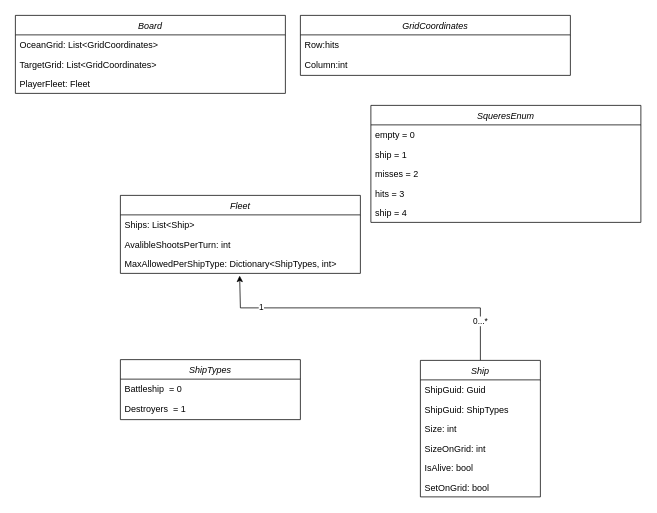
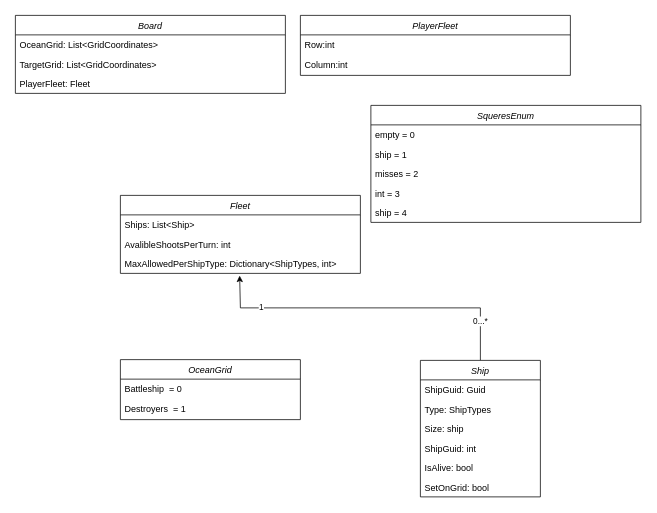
  <mxCell id="0" />
  <mxCell id="1" parent="0" />
  <mxCell id="2" style="edgeStyle=orthogonalEdgeStyle;rounded=0;orthogonalLoop=1;jettySize=auto;html=1;entryX=0.497;entryY=1.115;entryDx=0;entryDy=0;entryPerimeter=0;" parent="1" source="5" target="18" edge="1"><mxGeometry relative="1" as="geometry"><Array as="points"><mxPoint x="640" y="410" /><mxPoint x="320" y="410" /></Array></mxGeometry></mxCell>
  <mxCell id="3" value="1" style="edgeLabel;html=1;align=center;verticalAlign=middle;resizable=0;points=[];" parent="2" vertex="1" connectable="0"><mxGeometry x="0.677" y="-2" relative="1" as="geometry"><mxPoint as="offset" /></mxGeometry></mxCell>
  <mxCell id="4" value="0...*" style="edgeLabel;html=1;align=center;verticalAlign=middle;resizable=0;points=[];" parent="2" vertex="1" connectable="0"><mxGeometry x="-0.754" y="1" relative="1" as="geometry"><mxPoint as="offset" /></mxGeometry></mxCell>
  <mxCell id="5" value="Ship" style="swimlane;fontStyle=2;align=center;verticalAlign=top;childLayout=stackLayout;horizontal=1;startSize=26;horizontalStack=0;resizeParent=1;resizeLast=0;collapsible=1;marginBottom=0;rounded=0;shadow=0;strokeWidth=1;" parent="1" vertex="1"><mxGeometry x="560" y="480" width="160" height="182" as="geometry"><mxRectangle x="230" y="140" width="160" height="26" as="alternateBounds" /></mxGeometry></mxCell>
  <mxCell id="6" value="ShipGuid: Guid&#10;" style="text;align=left;verticalAlign=top;spacingLeft=4;spacingRight=4;overflow=hidden;rotatable=0;points=[[0,0.5],[1,0.5]];portConstraint=eastwest;" parent="5" vertex="1"><mxGeometry y="26" width="160" height="26" as="geometry" /></mxCell>
- <mxCell id="7" value="ShipGuid: ShipTypes" style="text;align=left;verticalAlign=top;spacingLeft=4;spacingRight=4;overflow=hidden;rotatable=0;points=[[0,0.5],[1,0.5]];portConstraint=eastwest;" vertex="1" parent="5"><mxGeometry y="52" width="160" height="26" as="geometry" /></mxCell>
- <mxCell id="8" value="Size: int" style="text;align=left;verticalAlign=top;spacingLeft=4;spacingRight=4;overflow=hidden;rotatable=0;points=[[0,0.5],[1,0.5]];portConstraint=eastwest;rounded=0;shadow=0;html=0;" parent="5" vertex="1"><mxGeometry y="78" width="160" height="26" as="geometry" /></mxCell>
- <mxCell id="9" value="SizeOnGrid: int" style="text;align=left;verticalAlign=top;spacingLeft=4;spacingRight=4;overflow=hidden;rotatable=0;points=[[0,0.5],[1,0.5]];portConstraint=eastwest;rounded=0;shadow=0;html=0;" parent="5" vertex="1"><mxGeometry y="104" width="160" height="26" as="geometry" /></mxCell>
+ <mxCell id="7" value="Type: ShipTypes" style="text;align=left;verticalAlign=top;spacingLeft=4;spacingRight=4;overflow=hidden;rotatable=0;points=[[0,0.5],[1,0.5]];portConstraint=eastwest;" vertex="1" parent="5"><mxGeometry y="52" width="160" height="26" as="geometry" /></mxCell>
+ <mxCell id="8" value="Size: ship" style="text;align=left;verticalAlign=top;spacingLeft=4;spacingRight=4;overflow=hidden;rotatable=0;points=[[0,0.5],[1,0.5]];portConstraint=eastwest;rounded=0;shadow=0;html=0;" parent="5" vertex="1"><mxGeometry y="78" width="160" height="26" as="geometry" /></mxCell>
+ <mxCell id="9" value="ShipGuid: int" style="text;align=left;verticalAlign=top;spacingLeft=4;spacingRight=4;overflow=hidden;rotatable=0;points=[[0,0.5],[1,0.5]];portConstraint=eastwest;rounded=0;shadow=0;html=0;" parent="5" vertex="1"><mxGeometry y="104" width="160" height="26" as="geometry" /></mxCell>
  <mxCell id="10" value="IsAlive: bool" style="text;align=left;verticalAlign=top;spacingLeft=4;spacingRight=4;overflow=hidden;rotatable=0;points=[[0,0.5],[1,0.5]];portConstraint=eastwest;rounded=0;shadow=0;html=0;" parent="5" vertex="1"><mxGeometry y="130" width="160" height="26" as="geometry" /></mxCell>
  <mxCell id="11" value="SetOnGrid: bool" style="text;align=left;verticalAlign=top;spacingLeft=4;spacingRight=4;overflow=hidden;rotatable=0;points=[[0,0.5],[1,0.5]];portConstraint=eastwest;rounded=0;shadow=0;html=0;" parent="5" vertex="1"><mxGeometry y="156" width="160" height="26" as="geometry" /></mxCell>
- <mxCell id="12" value="GridCoordinates" style="swimlane;fontStyle=2;align=center;verticalAlign=top;childLayout=stackLayout;horizontal=1;startSize=26;horizontalStack=0;resizeParent=1;resizeLast=0;collapsible=1;marginBottom=0;rounded=0;shadow=0;strokeWidth=1;" parent="1" vertex="1"><mxGeometry x="400" y="20" width="360" height="80" as="geometry"><mxRectangle x="230" y="140" width="160" height="26" as="alternateBounds" /></mxGeometry></mxCell>
- <mxCell id="13" value="Row:hits&#10;" style="text;align=left;verticalAlign=top;spacingLeft=4;spacingRight=4;overflow=hidden;rotatable=0;points=[[0,0.5],[1,0.5]];portConstraint=eastwest;rounded=0;shadow=0;html=0;" parent="12" vertex="1"><mxGeometry y="26" width="360" height="26" as="geometry" /></mxCell>
+ <mxCell id="12" value="PlayerFleet" style="swimlane;fontStyle=2;align=center;verticalAlign=top;childLayout=stackLayout;horizontal=1;startSize=26;horizontalStack=0;resizeParent=1;resizeLast=0;collapsible=1;marginBottom=0;rounded=0;shadow=0;strokeWidth=1;" parent="1" vertex="1"><mxGeometry x="400" y="20" width="360" height="80" as="geometry"><mxRectangle x="230" y="140" width="160" height="26" as="alternateBounds" /></mxGeometry></mxCell>
+ <mxCell id="13" value="Row:int&#10;" style="text;align=left;verticalAlign=top;spacingLeft=4;spacingRight=4;overflow=hidden;rotatable=0;points=[[0,0.5],[1,0.5]];portConstraint=eastwest;rounded=0;shadow=0;html=0;" parent="12" vertex="1"><mxGeometry y="26" width="360" height="26" as="geometry" /></mxCell>
  <mxCell id="14" value="Column:int&#10;" style="text;align=left;verticalAlign=top;spacingLeft=4;spacingRight=4;overflow=hidden;rotatable=0;points=[[0,0.5],[1,0.5]];portConstraint=eastwest;rounded=0;shadow=0;html=0;" vertex="1" parent="12"><mxGeometry y="52" width="360" height="26" as="geometry" /></mxCell>
  <mxCell id="15" value="Fleet" style="swimlane;fontStyle=2;align=center;verticalAlign=top;childLayout=stackLayout;horizontal=1;startSize=26;horizontalStack=0;resizeParent=1;resizeLast=0;collapsible=1;marginBottom=0;rounded=0;shadow=0;strokeWidth=1;" parent="1" vertex="1"><mxGeometry x="160" y="260" width="320" height="104" as="geometry"><mxRectangle x="230" y="140" width="160" height="26" as="alternateBounds" /></mxGeometry></mxCell>
  <mxCell id="16" value="Ships: List&lt;Ship&gt;" style="text;align=left;verticalAlign=top;spacingLeft=4;spacingRight=4;overflow=hidden;rotatable=0;points=[[0,0.5],[1,0.5]];portConstraint=eastwest;" parent="15" vertex="1"><mxGeometry y="26" width="320" height="26" as="geometry" /></mxCell>
  <mxCell id="17" value="AvalibleShootsPerTurn: int" style="text;align=left;verticalAlign=top;spacingLeft=4;spacingRight=4;overflow=hidden;rotatable=0;points=[[0,0.5],[1,0.5]];portConstraint=eastwest;rounded=0;shadow=0;html=0;" parent="15" vertex="1"><mxGeometry y="52" width="320" height="26" as="geometry" /></mxCell>
  <mxCell id="18" value="MaxAllowedPerShipType: Dictionary&lt;ShipTypes, int&gt;" style="text;align=left;verticalAlign=top;spacingLeft=4;spacingRight=4;overflow=hidden;rotatable=0;points=[[0,0.5],[1,0.5]];portConstraint=eastwest;rounded=0;shadow=0;html=0;" parent="15" vertex="1"><mxGeometry y="78" width="320" height="26" as="geometry" /></mxCell>
  <mxCell id="19" value="SqueresEnum" style="swimlane;fontStyle=2;align=center;verticalAlign=top;childLayout=stackLayout;horizontal=1;startSize=26;horizontalStack=0;resizeParent=1;resizeLast=0;collapsible=1;marginBottom=0;rounded=0;shadow=0;strokeWidth=1;" parent="1" vertex="1"><mxGeometry x="494" y="140" width="360" height="156" as="geometry"><mxRectangle x="230" y="140" width="160" height="26" as="alternateBounds" /></mxGeometry></mxCell>
  <mxCell id="20" value="empty = 0&#10;" style="text;align=left;verticalAlign=top;spacingLeft=4;spacingRight=4;overflow=hidden;rotatable=0;points=[[0,0.5],[1,0.5]];portConstraint=eastwest;" parent="19" vertex="1"><mxGeometry y="26" width="360" height="26" as="geometry" /></mxCell>
  <mxCell id="21" value="ship = 1&#10;" style="text;align=left;verticalAlign=top;spacingLeft=4;spacingRight=4;overflow=hidden;rotatable=0;points=[[0,0.5],[1,0.5]];portConstraint=eastwest;" parent="19" vertex="1"><mxGeometry y="52" width="360" height="26" as="geometry" /></mxCell>
  <mxCell id="22" value="misses = 2&#10;" style="text;align=left;verticalAlign=top;spacingLeft=4;spacingRight=4;overflow=hidden;rotatable=0;points=[[0,0.5],[1,0.5]];portConstraint=eastwest;" parent="19" vertex="1"><mxGeometry y="78" width="360" height="26" as="geometry" /></mxCell>
- <mxCell id="23" value="hits = 3&#10;" style="text;align=left;verticalAlign=top;spacingLeft=4;spacingRight=4;overflow=hidden;rotatable=0;points=[[0,0.5],[1,0.5]];portConstraint=eastwest;" parent="19" vertex="1"><mxGeometry y="104" width="360" height="26" as="geometry" /></mxCell>
+ <mxCell id="23" value="int = 3&#10;" style="text;align=left;verticalAlign=top;spacingLeft=4;spacingRight=4;overflow=hidden;rotatable=0;points=[[0,0.5],[1,0.5]];portConstraint=eastwest;" parent="19" vertex="1"><mxGeometry y="104" width="360" height="26" as="geometry" /></mxCell>
  <mxCell id="24" value="ship = 4&#10;" style="text;align=left;verticalAlign=top;spacingLeft=4;spacingRight=4;overflow=hidden;rotatable=0;points=[[0,0.5],[1,0.5]];portConstraint=eastwest;" parent="19" vertex="1"><mxGeometry y="130" width="360" height="26" as="geometry" /></mxCell>
- <mxCell id="25" value="ShipTypes" style="swimlane;fontStyle=2;align=center;verticalAlign=top;childLayout=stackLayout;horizontal=1;startSize=26;horizontalStack=0;resizeParent=1;resizeLast=0;collapsible=1;marginBottom=0;rounded=0;shadow=0;strokeWidth=1;" parent="1" vertex="1"><mxGeometry x="160" y="479" width="240" height="80" as="geometry"><mxRectangle x="230" y="140" width="160" height="26" as="alternateBounds" /></mxGeometry></mxCell>
+ <mxCell id="25" value="OceanGrid" style="swimlane;fontStyle=2;align=center;verticalAlign=top;childLayout=stackLayout;horizontal=1;startSize=26;horizontalStack=0;resizeParent=1;resizeLast=0;collapsible=1;marginBottom=0;rounded=0;shadow=0;strokeWidth=1;" parent="1" vertex="1"><mxGeometry x="160" y="479" width="240" height="80" as="geometry"><mxRectangle x="230" y="140" width="160" height="26" as="alternateBounds" /></mxGeometry></mxCell>
  <mxCell id="26" value="Battleship  = 0&#10;" style="text;align=left;verticalAlign=top;spacingLeft=4;spacingRight=4;overflow=hidden;rotatable=0;points=[[0,0.5],[1,0.5]];portConstraint=eastwest;" parent="25" vertex="1"><mxGeometry y="26" width="240" height="26" as="geometry" /></mxCell>
  <mxCell id="27" value="Destroyers  = 1&#10;" style="text;align=left;verticalAlign=top;spacingLeft=4;spacingRight=4;overflow=hidden;rotatable=0;points=[[0,0.5],[1,0.5]];portConstraint=eastwest;" parent="25" vertex="1"><mxGeometry y="52" width="240" height="26" as="geometry" /></mxCell>
  <mxCell id="28" value="Board" style="swimlane;fontStyle=2;align=center;verticalAlign=top;childLayout=stackLayout;horizontal=1;startSize=26;horizontalStack=0;resizeParent=1;resizeLast=0;collapsible=1;marginBottom=0;rounded=0;shadow=0;strokeWidth=1;" vertex="1" parent="1"><mxGeometry x="20" y="20" width="360" height="104" as="geometry"><mxRectangle x="230" y="140" width="160" height="26" as="alternateBounds" /></mxGeometry></mxCell>
  <mxCell id="29" value="OceanGrid: List&lt;GridCoordinates&gt;" style="text;align=left;verticalAlign=top;spacingLeft=4;spacingRight=4;overflow=hidden;rotatable=0;points=[[0,0.5],[1,0.5]];portConstraint=eastwest;" vertex="1" parent="28"><mxGeometry y="26" width="360" height="26" as="geometry" /></mxCell>
  <mxCell id="30" value="TargetGrid: List&lt;GridCoordinates&gt;" style="text;align=left;verticalAlign=top;spacingLeft=4;spacingRight=4;overflow=hidden;rotatable=0;points=[[0,0.5],[1,0.5]];portConstraint=eastwest;rounded=0;shadow=0;html=0;" vertex="1" parent="28"><mxGeometry y="52" width="360" height="26" as="geometry" /></mxCell>
  <mxCell id="31" value="PlayerFleet: Fleet" style="text;align=left;verticalAlign=top;spacingLeft=4;spacingRight=4;overflow=hidden;rotatable=0;points=[[0,0.5],[1,0.5]];portConstraint=eastwest;rounded=0;shadow=0;html=0;" vertex="1" parent="28"><mxGeometry y="78" width="360" height="26" as="geometry" /></mxCell>
